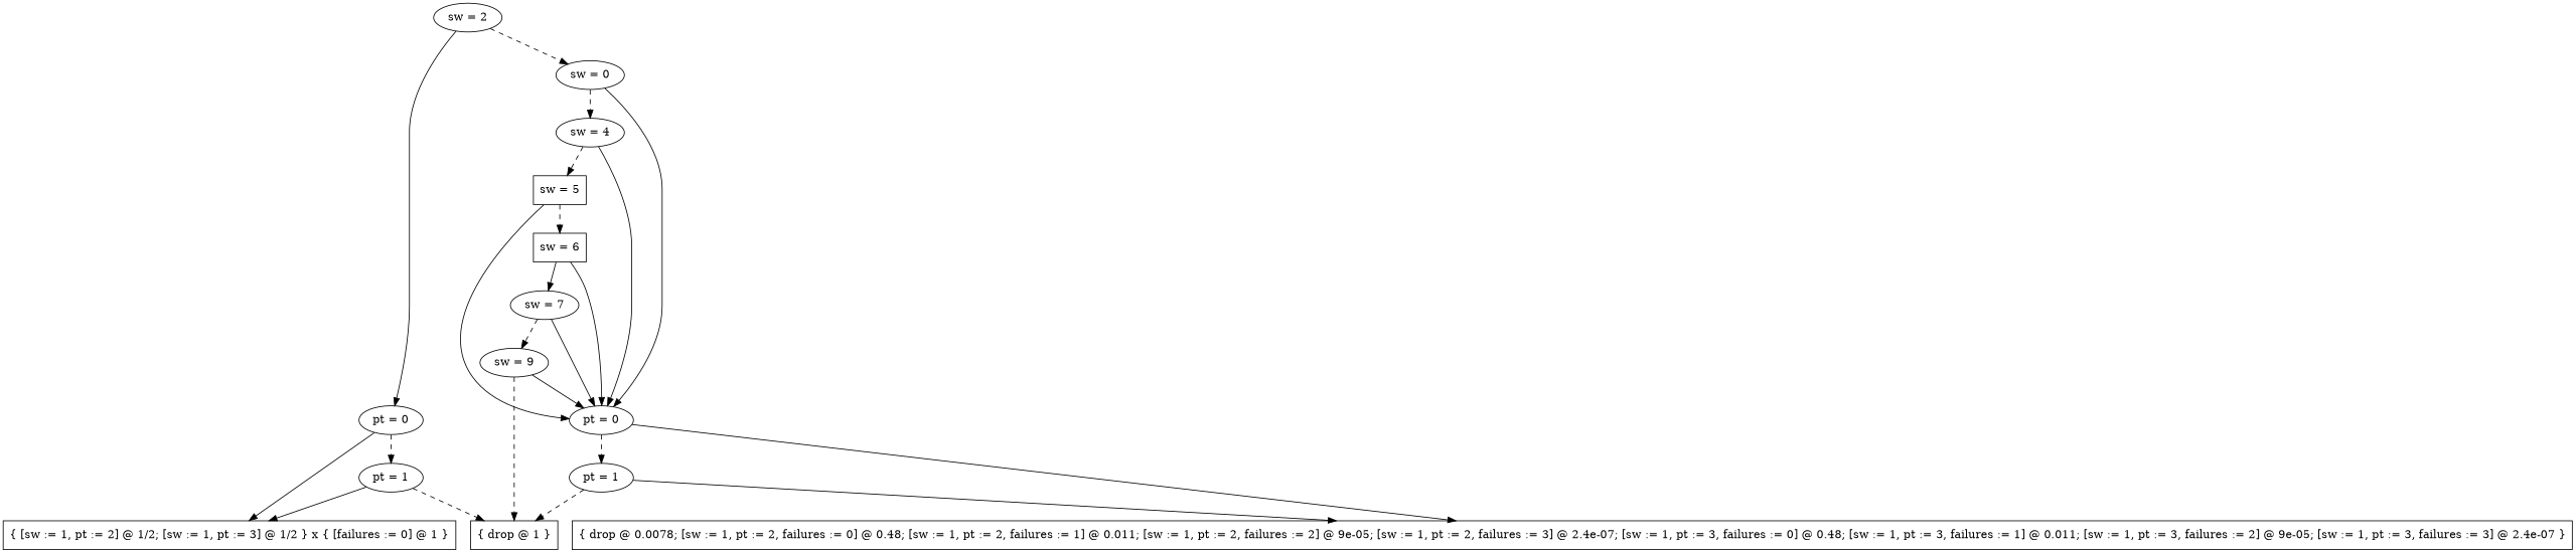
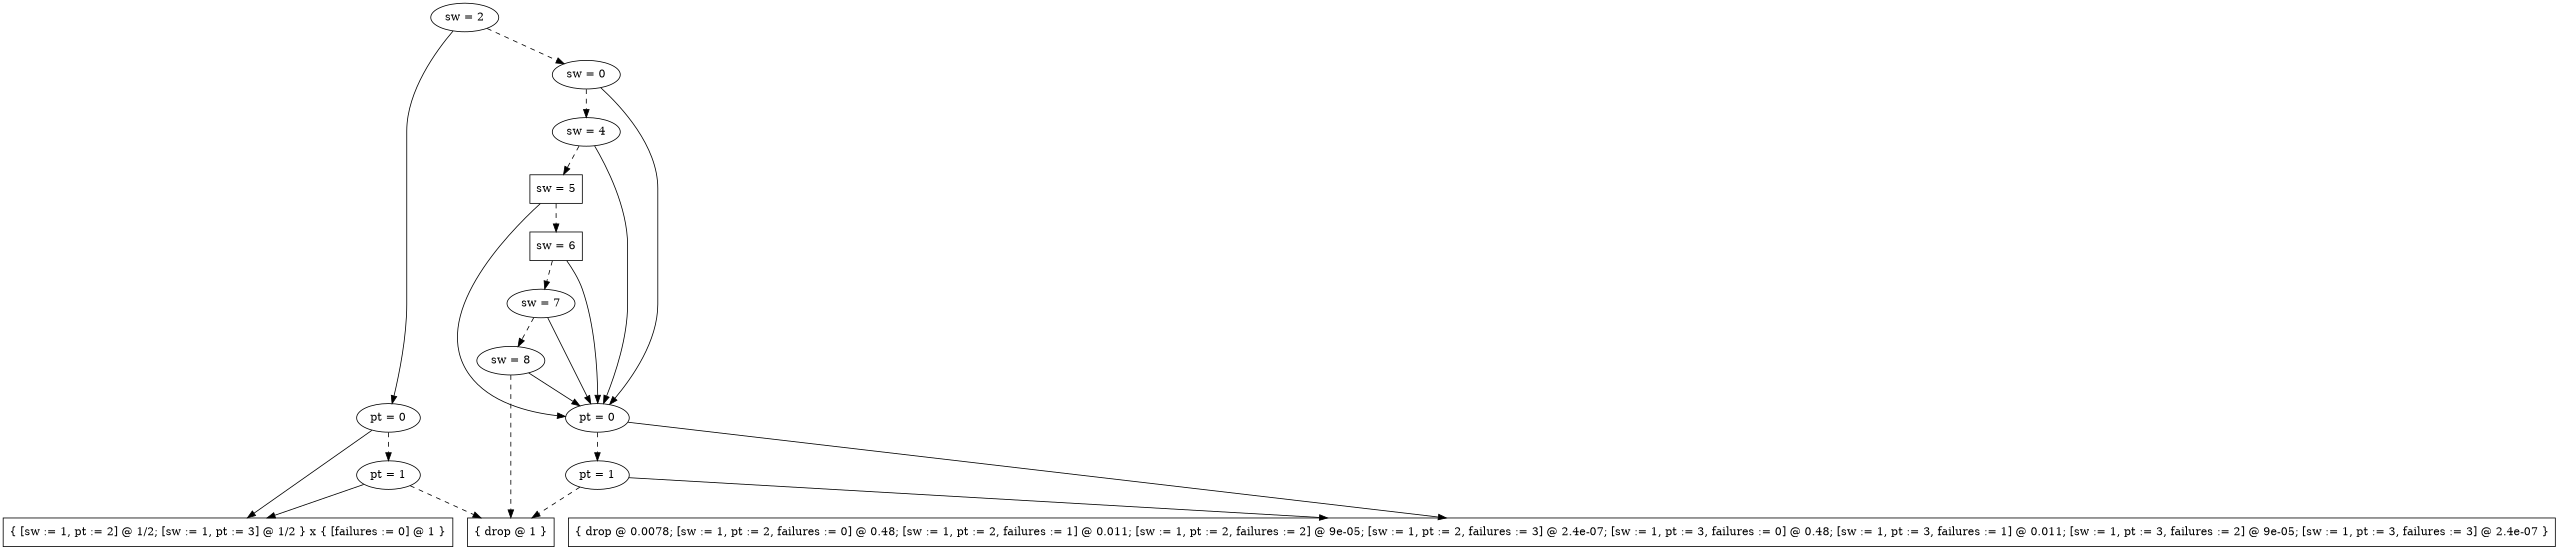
  digraph {
    n1 [label="sw = 4"]
    n2 [label="sw = 7"]
    n3 [label="pt = 1"]
    n4 [label="pt = 1"]
    n5 [label="sw = 5" shape=box]
    n6 [label="sw = 0"]
    n7 [label="sw = 2"]
-   n8 [label="sw = 9"]
+   n8 [label="sw = 8"]
    n9 [label="sw = 6" shape=box]
    n10 [label="pt = 0"]
    n11 [label="pt = 0"]
    n12 [label="{ [sw := 1, pt := 2] @ 1/2; [sw := 1, pt := 3] @ 1/2 } x { [failures := 0] @ 1 }" shape=box]
    n13 [label="{ drop @ 1 }" shape=box]
    n14 [label="{ drop @ 0.0078; [sw := 1, pt := 2, failures := 0] @ 0.48; [sw := 1, pt := 2, failures := 1] @ 0.011; [sw := 1, pt := 2, failures := 2] @ 9e-05; [sw := 1, pt := 2, failures := 3] @ 2.4e-07; [sw := 1, pt := 3, failures := 0] @ 0.48; [sw := 1, pt := 3, failures := 1] @ 0.011; [sw := 1, pt := 3, failures := 2] @ 9e-05; [sw := 1, pt := 3, failures := 3] @ 2.4e-07 }" shape=box]
    subgraph sub_1 {
      rank=same
      n1
    }
    subgraph sub_2 {
      rank=same
      n2
    }
    subgraph sub_3 {
      rank=same
      n3
      n4
    }
    subgraph sub_4 {
      rank=same
      n5
    }
    subgraph sub_5 {
      rank=same
      n6
    }
    subgraph sub_6 {
      rank=same
      n7
    }
    subgraph sub_7 {
      rank=same
      n8
    }
    subgraph sub_8 {
      rank=same
      n9
    }
    subgraph sub_9 {
      rank=same
      n10
      n11
    }
    n1 -> n5 [style=dashed]
    n1 -> n11
    n2 -> n8 [style=dashed]
    n2 -> n11
    n3 -> n12
    n3 -> n13 [style=dashed]
    n4 -> n13 [style=dashed]
    n4 -> n14
    n5 -> n9 [style=dashed]
    n5 -> n11
    n6 -> n1 [style=dashed]
    n6 -> n11
    n7 -> n6 [style=dashed]
    n7 -> n10
    n8 -> n11
    n8 -> n13 [style=dashed]
-   n9 -> n2 [style=solid]
+   n9 -> n2 [style=dashed]
    n9 -> n11
    n10 -> n3 [style=dashed]
    n10 -> n12
    n11 -> n4 [style=dashed]
    n11 -> n14
  }
